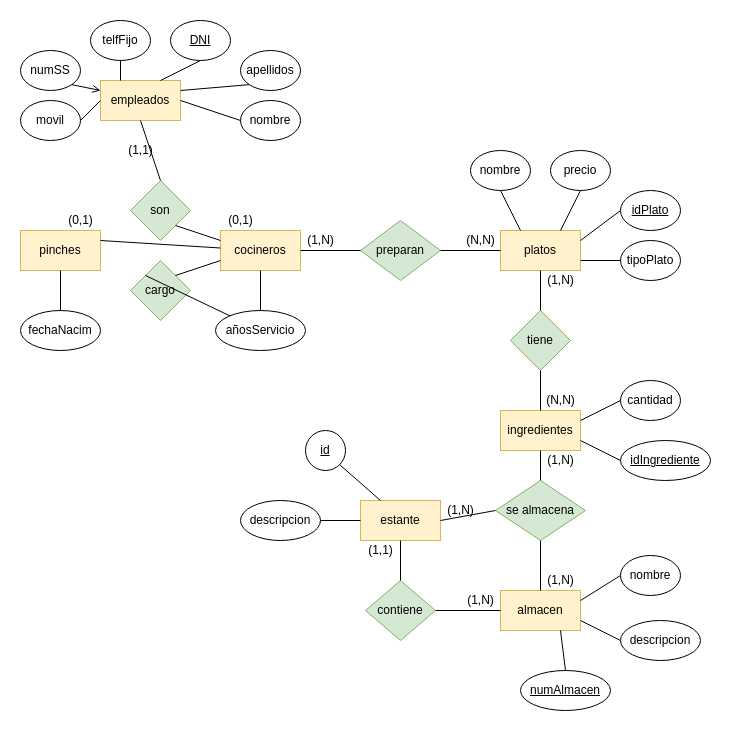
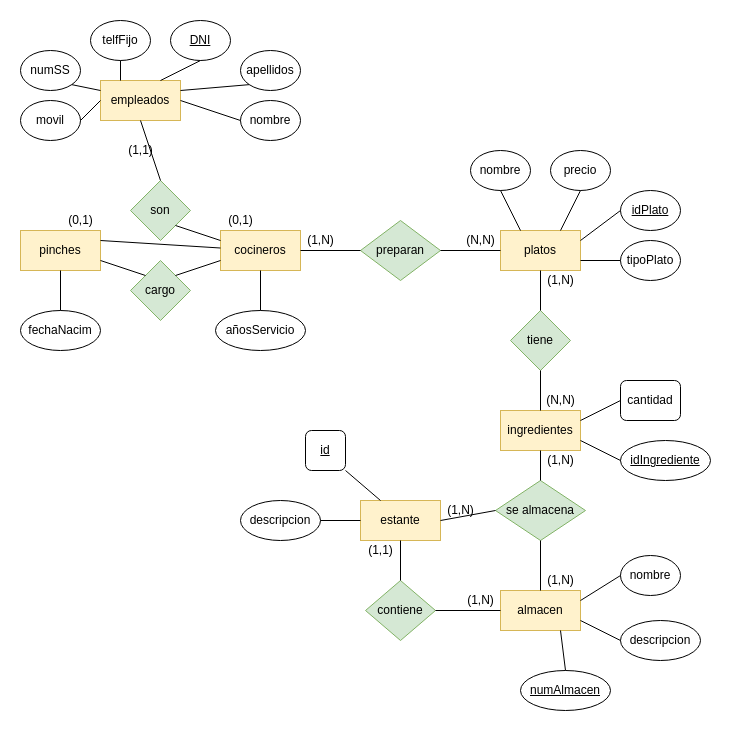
  <mxCell id="0" />
  <mxCell id="1" parent="0" />
  <mxCell id="2" value="empleados" style="rounded=0;whiteSpace=wrap;html=1;fillColor=#fff2cc;strokeColor=#d6b656;" vertex="1" parent="1"><mxGeometry x="100" y="80" width="80" height="40" as="geometry" /></mxCell>
  <mxCell id="3" value="pinches" style="rounded=0;whiteSpace=wrap;html=1;fillColor=#fff2cc;strokeColor=#d6b656;" vertex="1" parent="1"><mxGeometry x="20" y="230" width="80" height="40" as="geometry" /></mxCell>
  <mxCell id="4" value="cocineros" style="rounded=0;whiteSpace=wrap;html=1;fillColor=#fff2cc;strokeColor=#d6b656;" vertex="1" parent="1"><mxGeometry x="220" y="230" width="80" height="40" as="geometry" /></mxCell>
  <mxCell id="5" value="platos" style="rounded=0;whiteSpace=wrap;html=1;fillColor=#fff2cc;strokeColor=#d6b656;" vertex="1" parent="1"><mxGeometry x="500" y="230" width="80" height="40" as="geometry" /></mxCell>
  <mxCell id="6" value="ingredientes" style="rounded=0;whiteSpace=wrap;html=1;fillColor=#fff2cc;strokeColor=#d6b656;" vertex="1" parent="1"><mxGeometry x="500" y="410" width="80" height="40" as="geometry" /></mxCell>
  <mxCell id="7" value="almacen" style="rounded=0;whiteSpace=wrap;html=1;fillColor=#fff2cc;strokeColor=#d6b656;" vertex="1" parent="1"><mxGeometry x="500" y="590" width="80" height="40" as="geometry" /></mxCell>
  <mxCell id="8" value="estante" style="rounded=0;whiteSpace=wrap;html=1;fillColor=#fff2cc;strokeColor=#d6b656;" vertex="1" parent="1"><mxGeometry x="360" y="500" width="80" height="40" as="geometry" /></mxCell>
  <mxCell id="9" value="&lt;u&gt;DNI&lt;/u&gt;" style="ellipse;whiteSpace=wrap;html=1;" vertex="1" parent="1"><mxGeometry x="170" y="20" width="60" height="40" as="geometry" /></mxCell>
  <mxCell id="10" value="nombre" style="ellipse;whiteSpace=wrap;html=1;" vertex="1" parent="1"><mxGeometry x="240" y="100" width="60" height="40" as="geometry" /></mxCell>
  <mxCell id="11" value="apellidos" style="ellipse;whiteSpace=wrap;html=1;" vertex="1" parent="1"><mxGeometry x="240" y="50" width="60" height="40" as="geometry" /></mxCell>
  <mxCell id="12" value="telfFijo" style="ellipse;whiteSpace=wrap;html=1;" vertex="1" parent="1"><mxGeometry x="90" y="20" width="60" height="40" as="geometry" /></mxCell>
  <mxCell id="13" value="numSS" style="ellipse;whiteSpace=wrap;html=1;" vertex="1" parent="1"><mxGeometry x="20" y="50" width="60" height="40" as="geometry" /></mxCell>
  <mxCell id="14" value="movil" style="ellipse;whiteSpace=wrap;html=1;" vertex="1" parent="1"><mxGeometry x="20" y="100" width="60" height="40" as="geometry" /></mxCell>
  <mxCell id="15" value="son" style="rhombus;whiteSpace=wrap;html=1;fillColor=#d5e8d4;strokeColor=#82b366;" vertex="1" parent="1"><mxGeometry x="130" y="180" width="60" height="60" as="geometry" /></mxCell>
  <mxCell id="16" value="cargo" style="rhombus;whiteSpace=wrap;html=1;fillColor=#d5e8d4;strokeColor=#82b366;" vertex="1" parent="1"><mxGeometry x="130" y="260" width="60" height="60" as="geometry" /></mxCell>
  <mxCell id="17" value="preparan" style="rhombus;whiteSpace=wrap;html=1;fillColor=#d5e8d4;strokeColor=#82b366;" vertex="1" parent="1"><mxGeometry x="360" y="220" width="80" height="60" as="geometry" /></mxCell>
  <mxCell id="18" value="tiene" style="rhombus;whiteSpace=wrap;html=1;fillColor=#d5e8d4;strokeColor=#82b366;" vertex="1" parent="1"><mxGeometry x="510" y="310" width="60" height="60" as="geometry" /></mxCell>
  <mxCell id="19" value="se almacena" style="rhombus;whiteSpace=wrap;html=1;fillColor=#d5e8d4;strokeColor=#82b366;" vertex="1" parent="1"><mxGeometry x="495" y="480" width="90" height="60" as="geometry" /></mxCell>
  <mxCell id="20" value="contiene" style="rhombus;whiteSpace=wrap;html=1;fillColor=#d5e8d4;strokeColor=#82b366;" vertex="1" parent="1"><mxGeometry x="365" y="580" width="70" height="60" as="geometry" /></mxCell>
  <mxCell id="21" value="fechaNacim" style="ellipse;whiteSpace=wrap;html=1;" vertex="1" parent="1"><mxGeometry x="20" y="310" width="80" height="40" as="geometry" /></mxCell>
  <mxCell id="22" value="añosServicio" style="ellipse;whiteSpace=wrap;html=1;" vertex="1" parent="1"><mxGeometry x="215" y="310" width="90" height="40" as="geometry" /></mxCell>
  <mxCell id="23" value="" style="endArrow=none;html=1;rounded=0;entryX=0.5;entryY=1;entryDx=0;entryDy=0;exitX=0.75;exitY=0;exitDx=0;exitDy=0;" edge="1" parent="1" source="2" target="9"><mxGeometry width="50" height="50" relative="1" as="geometry"><mxPoint x="450" y="140" as="sourcePoint" /><mxPoint x="500" y="90" as="targetPoint" /></mxGeometry></mxCell>
  <mxCell id="24" value="" style="endArrow=none;html=1;rounded=0;entryX=0.5;entryY=1;entryDx=0;entryDy=0;exitX=0.25;exitY=0;exitDx=0;exitDy=0;" edge="1" parent="1" source="2" target="12"><mxGeometry width="50" height="50" relative="1" as="geometry"><mxPoint x="190" y="110" as="sourcePoint" /><mxPoint x="210" y="70" as="targetPoint" /></mxGeometry></mxCell>
- <mxCell id="25" value="" style="endArrow=open;html=1;rounded=0;entryX=0;entryY=0.25;entryDx=0;entryDy=0;exitX=1;exitY=1;exitDx=0;exitDy=0;" edge="1" parent="1" source="13" target="2"><mxGeometry width="50" height="50" relative="1" as="geometry"><mxPoint x="200" y="120" as="sourcePoint" /><mxPoint x="220" y="80" as="targetPoint" /></mxGeometry></mxCell>
+ <mxCell id="25" value="" style="endArrow=none;html=1;rounded=0;entryX=0;entryY=0.25;entryDx=0;entryDy=0;exitX=1;exitY=1;exitDx=0;exitDy=0;" edge="1" parent="1" source="13" target="2"><mxGeometry width="50" height="50" relative="1" as="geometry"><mxPoint x="200" y="120" as="sourcePoint" /><mxPoint x="220" y="80" as="targetPoint" /></mxGeometry></mxCell>
  <mxCell id="26" value="" style="endArrow=none;html=1;rounded=0;entryX=1;entryY=0.5;entryDx=0;entryDy=0;exitX=0;exitY=0.5;exitDx=0;exitDy=0;" edge="1" parent="1" source="2" target="14"><mxGeometry width="50" height="50" relative="1" as="geometry"><mxPoint x="210" y="130" as="sourcePoint" /><mxPoint x="230" y="90" as="targetPoint" /></mxGeometry></mxCell>
  <mxCell id="27" value="" style="endArrow=none;html=1;rounded=0;entryX=0;entryY=1;entryDx=0;entryDy=0;exitX=1;exitY=0.25;exitDx=0;exitDy=0;" edge="1" parent="1" source="2" target="11"><mxGeometry width="50" height="50" relative="1" as="geometry"><mxPoint x="220" y="140" as="sourcePoint" /><mxPoint x="240" y="100" as="targetPoint" /></mxGeometry></mxCell>
  <mxCell id="28" value="" style="endArrow=none;html=1;rounded=0;entryX=0;entryY=0.5;entryDx=0;entryDy=0;exitX=1;exitY=0.5;exitDx=0;exitDy=0;" edge="1" parent="1" source="2" target="10"><mxGeometry width="50" height="50" relative="1" as="geometry"><mxPoint x="230" y="150" as="sourcePoint" /><mxPoint x="250" y="110" as="targetPoint" /></mxGeometry></mxCell>
  <mxCell id="29" value="" style="endArrow=none;html=1;rounded=0;entryX=0.5;entryY=1;entryDx=0;entryDy=0;exitX=0.5;exitY=0;exitDx=0;exitDy=0;" edge="1" parent="1" source="15" target="2"><mxGeometry width="50" height="50" relative="1" as="geometry"><mxPoint x="240" y="160" as="sourcePoint" /><mxPoint x="260" y="120" as="targetPoint" /></mxGeometry></mxCell>
  <mxCell id="30" value="(1,1)" style="text;html=1;align=center;verticalAlign=middle;resizable=0;points=[];autosize=1;strokeColor=none;fillColor=none;" vertex="1" parent="1"><mxGeometry x="120" y="140" width="40" height="20" as="geometry" /></mxCell>
  <mxCell id="31" value="" style="endArrow=none;html=1;rounded=0;entryX=0;entryY=0.25;entryDx=0;entryDy=0;exitX=1;exitY=1;exitDx=0;exitDy=0;" edge="1" parent="1" source="15" target="4"><mxGeometry width="50" height="50" relative="1" as="geometry"><mxPoint x="250" y="170" as="sourcePoint" /><mxPoint x="270" y="130" as="targetPoint" /></mxGeometry></mxCell>
  <mxCell id="32" value="" style="endArrow=none;html=1;rounded=0;exitX=1;exitY=0.25;exitDx=0;exitDy=0;" edge="1" parent="1" source="3" target="4"><mxGeometry width="50" height="50" relative="1" as="geometry"><mxPoint x="260" y="180" as="sourcePoint" /><mxPoint x="280" y="140" as="targetPoint" /></mxGeometry></mxCell>
- <mxCell id="33" value="" style="endArrow=none;html=1;rounded=0;exitX=0;exitY=0;exitDx=0;exitDy=0;" edge="1" parent="1" source="16" target="22"><mxGeometry width="50" height="50" relative="1" as="geometry"><mxPoint x="270" y="190" as="sourcePoint" /><mxPoint x="290" y="150" as="targetPoint" /></mxGeometry></mxCell>
+ <mxCell id="33" value="" style="endArrow=none;html=1;rounded=0;entryX=1;entryY=0.75;entryDx=0;entryDy=0;exitX=0;exitY=0;exitDx=0;exitDy=0;" edge="1" parent="1" source="16" target="3"><mxGeometry width="50" height="50" relative="1" as="geometry"><mxPoint x="270" y="190" as="sourcePoint" /><mxPoint x="290" y="150" as="targetPoint" /></mxGeometry></mxCell>
  <mxCell id="34" value="" style="endArrow=none;html=1;rounded=0;entryX=0;entryY=0.75;entryDx=0;entryDy=0;exitX=1;exitY=0;exitDx=0;exitDy=0;" edge="1" parent="1" source="16" target="4"><mxGeometry width="50" height="50" relative="1" as="geometry"><mxPoint x="280" y="200" as="sourcePoint" /><mxPoint x="300" y="160" as="targetPoint" /></mxGeometry></mxCell>
  <mxCell id="35" value="(0,1)" style="text;html=1;align=center;verticalAlign=middle;resizable=0;points=[];autosize=1;strokeColor=none;fillColor=none;" vertex="1" parent="1"><mxGeometry x="60" y="210" width="40" height="20" as="geometry" /></mxCell>
  <mxCell id="36" value="(0,1)" style="text;html=1;align=center;verticalAlign=middle;resizable=0;points=[];autosize=1;strokeColor=none;fillColor=none;" vertex="1" parent="1"><mxGeometry x="220" y="210" width="40" height="20" as="geometry" /></mxCell>
  <mxCell id="37" value="" style="endArrow=none;html=1;rounded=0;entryX=0.5;entryY=0;entryDx=0;entryDy=0;exitX=0.5;exitY=1;exitDx=0;exitDy=0;" edge="1" parent="1" source="3" target="21"><mxGeometry width="50" height="50" relative="1" as="geometry"><mxPoint x="185" y="235" as="sourcePoint" /><mxPoint x="230" y="250" as="targetPoint" /></mxGeometry></mxCell>
  <mxCell id="38" value="" style="endArrow=none;html=1;rounded=0;entryX=0.5;entryY=1;entryDx=0;entryDy=0;exitX=0.5;exitY=0;exitDx=0;exitDy=0;" edge="1" parent="1" source="22" target="4"><mxGeometry width="50" height="50" relative="1" as="geometry"><mxPoint x="195" y="245" as="sourcePoint" /><mxPoint x="240" y="260" as="targetPoint" /></mxGeometry></mxCell>
  <mxCell id="39" value="" style="endArrow=none;html=1;rounded=0;entryX=1;entryY=0.5;entryDx=0;entryDy=0;exitX=0;exitY=0.5;exitDx=0;exitDy=0;" edge="1" parent="1" source="17" target="4"><mxGeometry width="50" height="50" relative="1" as="geometry"><mxPoint x="185" y="285" as="sourcePoint" /><mxPoint x="230" y="270" as="targetPoint" /></mxGeometry></mxCell>
  <mxCell id="40" value="" style="endArrow=none;html=1;rounded=0;entryX=0;entryY=0.5;entryDx=0;entryDy=0;exitX=1;exitY=0.5;exitDx=0;exitDy=0;" edge="1" parent="1" source="17" target="5"><mxGeometry width="50" height="50" relative="1" as="geometry"><mxPoint x="195" y="295" as="sourcePoint" /><mxPoint x="240" y="280" as="targetPoint" /></mxGeometry></mxCell>
  <mxCell id="41" value="(1,N)" style="text;html=1;align=center;verticalAlign=middle;resizable=0;points=[];autosize=1;strokeColor=none;fillColor=none;" vertex="1" parent="1"><mxGeometry x="300" y="230" width="40" height="20" as="geometry" /></mxCell>
  <mxCell id="42" value="(N,N)" style="text;html=1;align=center;verticalAlign=middle;resizable=0;points=[];autosize=1;strokeColor=none;fillColor=none;" vertex="1" parent="1"><mxGeometry x="460" y="230" width="40" height="20" as="geometry" /></mxCell>
  <mxCell id="43" value="" style="endArrow=none;html=1;rounded=0;entryX=0.5;entryY=1;entryDx=0;entryDy=0;exitX=0.5;exitY=0;exitDx=0;exitDy=0;" edge="1" parent="1" source="18" target="5"><mxGeometry width="50" height="50" relative="1" as="geometry"><mxPoint x="450" y="260" as="sourcePoint" /><mxPoint x="510" y="260" as="targetPoint" /></mxGeometry></mxCell>
  <mxCell id="44" value="nombre" style="ellipse;whiteSpace=wrap;html=1;" vertex="1" parent="1"><mxGeometry x="470" y="150" width="60" height="40" as="geometry" /></mxCell>
  <mxCell id="45" value="precio" style="ellipse;whiteSpace=wrap;html=1;" vertex="1" parent="1"><mxGeometry x="550" y="150" width="60" height="40" as="geometry" /></mxCell>
  <mxCell id="46" value="&lt;u&gt;idPlato&lt;/u&gt;" style="ellipse;whiteSpace=wrap;html=1;" vertex="1" parent="1"><mxGeometry x="620" y="190" width="60" height="40" as="geometry" /></mxCell>
  <mxCell id="47" value="tipoPlato" style="ellipse;whiteSpace=wrap;html=1;" vertex="1" parent="1"><mxGeometry x="620" y="240" width="60" height="40" as="geometry" /></mxCell>
- <mxCell id="48" value="cantidad" style="ellipse;whiteSpace=wrap;html=1;" vertex="1" parent="1"><mxGeometry x="620" y="380" width="60" height="40" as="geometry" /></mxCell>
+ <mxCell id="48" value="cantidad" style="whiteSpace=wrap;html=1;rounded=1;" vertex="1" parent="1"><mxGeometry x="620" y="380" width="60" height="40" as="geometry" /></mxCell>
  <mxCell id="49" value="&lt;u&gt;idIngrediente&lt;/u&gt;" style="ellipse;whiteSpace=wrap;html=1;" vertex="1" parent="1"><mxGeometry x="620" y="440" width="90" height="40" as="geometry" /></mxCell>
  <mxCell id="50" value="" style="endArrow=none;html=1;rounded=0;entryX=0.5;entryY=0;entryDx=0;entryDy=0;exitX=0.5;exitY=1;exitDx=0;exitDy=0;" edge="1" parent="1" source="18" target="6"><mxGeometry width="50" height="50" relative="1" as="geometry"><mxPoint x="550" y="320" as="sourcePoint" /><mxPoint x="550" y="280" as="targetPoint" /></mxGeometry></mxCell>
  <mxCell id="51" value="" style="endArrow=none;html=1;rounded=0;entryX=0.25;entryY=0;entryDx=0;entryDy=0;exitX=0.5;exitY=1;exitDx=0;exitDy=0;" edge="1" parent="1" source="44" target="5"><mxGeometry width="50" height="50" relative="1" as="geometry"><mxPoint x="560" y="330" as="sourcePoint" /><mxPoint x="560" y="290" as="targetPoint" /></mxGeometry></mxCell>
  <mxCell id="52" value="" style="endArrow=none;html=1;rounded=0;entryX=0.5;entryY=1;entryDx=0;entryDy=0;exitX=0.75;exitY=0;exitDx=0;exitDy=0;" edge="1" parent="1" source="5" target="45"><mxGeometry width="50" height="50" relative="1" as="geometry"><mxPoint x="570" y="340" as="sourcePoint" /><mxPoint x="570" y="300" as="targetPoint" /></mxGeometry></mxCell>
  <mxCell id="53" value="" style="endArrow=none;html=1;rounded=0;entryX=0;entryY=0.5;entryDx=0;entryDy=0;exitX=1;exitY=0.25;exitDx=0;exitDy=0;" edge="1" parent="1" source="5" target="46"><mxGeometry width="50" height="50" relative="1" as="geometry"><mxPoint x="580" y="350" as="sourcePoint" /><mxPoint x="580" y="310" as="targetPoint" /></mxGeometry></mxCell>
  <mxCell id="54" value="" style="endArrow=none;html=1;rounded=0;entryX=0;entryY=0.5;entryDx=0;entryDy=0;exitX=1;exitY=0.75;exitDx=0;exitDy=0;" edge="1" parent="1" source="5" target="47"><mxGeometry width="50" height="50" relative="1" as="geometry"><mxPoint x="590" y="360" as="sourcePoint" /><mxPoint x="590" y="320" as="targetPoint" /></mxGeometry></mxCell>
  <mxCell id="55" value="" style="endArrow=none;html=1;rounded=0;entryX=0;entryY=0.5;entryDx=0;entryDy=0;exitX=1;exitY=0.25;exitDx=0;exitDy=0;" edge="1" parent="1" source="6" target="48"><mxGeometry width="50" height="50" relative="1" as="geometry"><mxPoint x="600" y="370" as="sourcePoint" /><mxPoint x="600" y="330" as="targetPoint" /></mxGeometry></mxCell>
  <mxCell id="56" value="" style="endArrow=none;html=1;rounded=0;entryX=0;entryY=0.5;entryDx=0;entryDy=0;exitX=1;exitY=0.75;exitDx=0;exitDy=0;" edge="1" parent="1" source="6" target="49"><mxGeometry width="50" height="50" relative="1" as="geometry"><mxPoint x="610" y="380" as="sourcePoint" /><mxPoint x="610" y="340" as="targetPoint" /></mxGeometry></mxCell>
  <mxCell id="57" value="" style="endArrow=none;html=1;rounded=0;entryX=0;entryY=0.5;entryDx=0;entryDy=0;exitX=1;exitY=0.5;exitDx=0;exitDy=0;" edge="1" parent="1" source="8" target="19"><mxGeometry width="50" height="50" relative="1" as="geometry"><mxPoint x="590" y="430" as="sourcePoint" /><mxPoint x="630" y="410" as="targetPoint" /></mxGeometry></mxCell>
  <mxCell id="58" value="" style="endArrow=none;html=1;rounded=0;entryX=0.5;entryY=0;entryDx=0;entryDy=0;exitX=0.5;exitY=1;exitDx=0;exitDy=0;" edge="1" parent="1" source="6" target="19"><mxGeometry width="50" height="50" relative="1" as="geometry"><mxPoint x="600" y="440" as="sourcePoint" /><mxPoint x="640" y="420" as="targetPoint" /></mxGeometry></mxCell>
  <mxCell id="59" value="(1,N)" style="text;html=1;align=center;verticalAlign=middle;resizable=0;points=[];autosize=1;strokeColor=none;fillColor=none;" vertex="1" parent="1"><mxGeometry x="540" y="270" width="40" height="20" as="geometry" /></mxCell>
  <mxCell id="60" value="(N,N)" style="text;html=1;align=center;verticalAlign=middle;resizable=0;points=[];autosize=1;strokeColor=none;fillColor=none;" vertex="1" parent="1"><mxGeometry x="540" y="390" width="40" height="20" as="geometry" /></mxCell>
  <mxCell id="61" value="(1,1)" style="text;html=1;align=center;verticalAlign=middle;resizable=0;points=[];autosize=1;strokeColor=none;fillColor=none;" vertex="1" parent="1"><mxGeometry x="360" y="540" width="40" height="20" as="geometry" /></mxCell>
  <mxCell id="62" value="(1,N)" style="text;html=1;align=center;verticalAlign=middle;resizable=0;points=[];autosize=1;strokeColor=none;fillColor=none;" vertex="1" parent="1"><mxGeometry x="460" y="590" width="40" height="20" as="geometry" /></mxCell>
  <mxCell id="63" value="" style="endArrow=none;html=1;rounded=0;entryX=0.5;entryY=1;entryDx=0;entryDy=0;exitX=0.5;exitY=0;exitDx=0;exitDy=0;" edge="1" parent="1" source="7" target="19"><mxGeometry width="50" height="50" relative="1" as="geometry"><mxPoint x="550" y="460" as="sourcePoint" /><mxPoint x="550" y="500" as="targetPoint" /></mxGeometry></mxCell>
  <mxCell id="64" value="(1,N)" style="text;html=1;align=center;verticalAlign=middle;resizable=0;points=[];autosize=1;strokeColor=none;fillColor=none;" vertex="1" parent="1"><mxGeometry x="540" y="450" width="40" height="20" as="geometry" /></mxCell>
  <mxCell id="65" value="(1,N)" style="text;html=1;align=center;verticalAlign=middle;resizable=0;points=[];autosize=1;strokeColor=none;fillColor=none;" vertex="1" parent="1"><mxGeometry x="540" y="570" width="40" height="20" as="geometry" /></mxCell>
  <mxCell id="66" value="" style="endArrow=none;html=1;rounded=0;entryX=0;entryY=0.5;entryDx=0;entryDy=0;exitX=1;exitY=0.5;exitDx=0;exitDy=0;" edge="1" parent="1" source="20" target="7"><mxGeometry width="50" height="50" relative="1" as="geometry"><mxPoint x="550" y="600" as="sourcePoint" /><mxPoint x="550" y="560" as="targetPoint" /></mxGeometry></mxCell>
  <mxCell id="67" value="" style="endArrow=none;html=1;rounded=0;exitX=0.5;exitY=1;exitDx=0;exitDy=0;" edge="1" parent="1" source="8" target="20"><mxGeometry width="50" height="50" relative="1" as="geometry"><mxPoint x="445" y="620" as="sourcePoint" /><mxPoint x="510" y="620" as="targetPoint" /></mxGeometry></mxCell>
  <mxCell id="68" value="(1,N)" style="text;html=1;align=center;verticalAlign=middle;resizable=0;points=[];autosize=1;strokeColor=none;fillColor=none;" vertex="1" parent="1"><mxGeometry x="440" y="500" width="40" height="20" as="geometry" /></mxCell>
  <mxCell id="69" value="nombre" style="ellipse;whiteSpace=wrap;html=1;" vertex="1" parent="1"><mxGeometry x="620" y="555" width="60" height="40" as="geometry" /></mxCell>
  <mxCell id="70" value="descripcion" style="ellipse;whiteSpace=wrap;html=1;" vertex="1" parent="1"><mxGeometry x="620" y="620" width="80" height="40" as="geometry" /></mxCell>
  <mxCell id="71" value="" style="endArrow=none;html=1;rounded=0;entryX=0;entryY=0.5;entryDx=0;entryDy=0;exitX=1;exitY=0.25;exitDx=0;exitDy=0;" edge="1" parent="1" source="7" target="69"><mxGeometry width="50" height="50" relative="1" as="geometry"><mxPoint x="550" y="600" as="sourcePoint" /><mxPoint x="550" y="560" as="targetPoint" /></mxGeometry></mxCell>
  <mxCell id="72" value="" style="endArrow=none;html=1;rounded=0;entryX=0;entryY=0.5;entryDx=0;entryDy=0;exitX=1;exitY=0.75;exitDx=0;exitDy=0;" edge="1" parent="1" source="7" target="70"><mxGeometry width="50" height="50" relative="1" as="geometry"><mxPoint x="560" y="610" as="sourcePoint" /><mxPoint x="560" y="570" as="targetPoint" /></mxGeometry></mxCell>
  <mxCell id="73" value="&lt;u&gt;numAlmacen&lt;/u&gt;" style="ellipse;whiteSpace=wrap;html=1;" vertex="1" parent="1"><mxGeometry x="520" y="670" width="90" height="40" as="geometry" /></mxCell>
  <mxCell id="74" value="" style="endArrow=none;html=1;rounded=0;entryX=0.5;entryY=0;entryDx=0;entryDy=0;exitX=0.75;exitY=1;exitDx=0;exitDy=0;" edge="1" parent="1" source="7" target="73"><mxGeometry width="50" height="50" relative="1" as="geometry"><mxPoint x="590" y="630" as="sourcePoint" /><mxPoint x="630" y="650" as="targetPoint" /></mxGeometry></mxCell>
- <mxCell id="75" value="&lt;u&gt;id&lt;/u&gt;" style="ellipse;whiteSpace=wrap;html=1;" vertex="1" parent="1"><mxGeometry x="305" y="430" width="40" height="40" as="geometry" /></mxCell>
+ <mxCell id="75" value="&lt;u&gt;id&lt;/u&gt;" style="whiteSpace=wrap;html=1;rounded=1;" vertex="1" parent="1"><mxGeometry x="305" y="430" width="40" height="40" as="geometry" /></mxCell>
  <mxCell id="76" value="descripcion" style="ellipse;whiteSpace=wrap;html=1;" vertex="1" parent="1"><mxGeometry x="240" y="500" width="80" height="40" as="geometry" /></mxCell>
  <mxCell id="77" value="" style="endArrow=none;html=1;rounded=0;entryX=0;entryY=0.5;entryDx=0;entryDy=0;exitX=1;exitY=0.5;exitDx=0;exitDy=0;" edge="1" parent="1" source="76" target="8"><mxGeometry width="50" height="50" relative="1" as="geometry"><mxPoint x="445" y="620" as="sourcePoint" /><mxPoint x="510" y="620" as="targetPoint" /></mxGeometry></mxCell>
  <mxCell id="78" value="" style="endArrow=none;html=1;rounded=0;entryX=0.25;entryY=0;entryDx=0;entryDy=0;exitX=1;exitY=1;exitDx=0;exitDy=0;" edge="1" parent="1" source="75" target="8"><mxGeometry width="50" height="50" relative="1" as="geometry"><mxPoint x="455" y="630" as="sourcePoint" /><mxPoint x="520" y="630" as="targetPoint" /></mxGeometry></mxCell>
